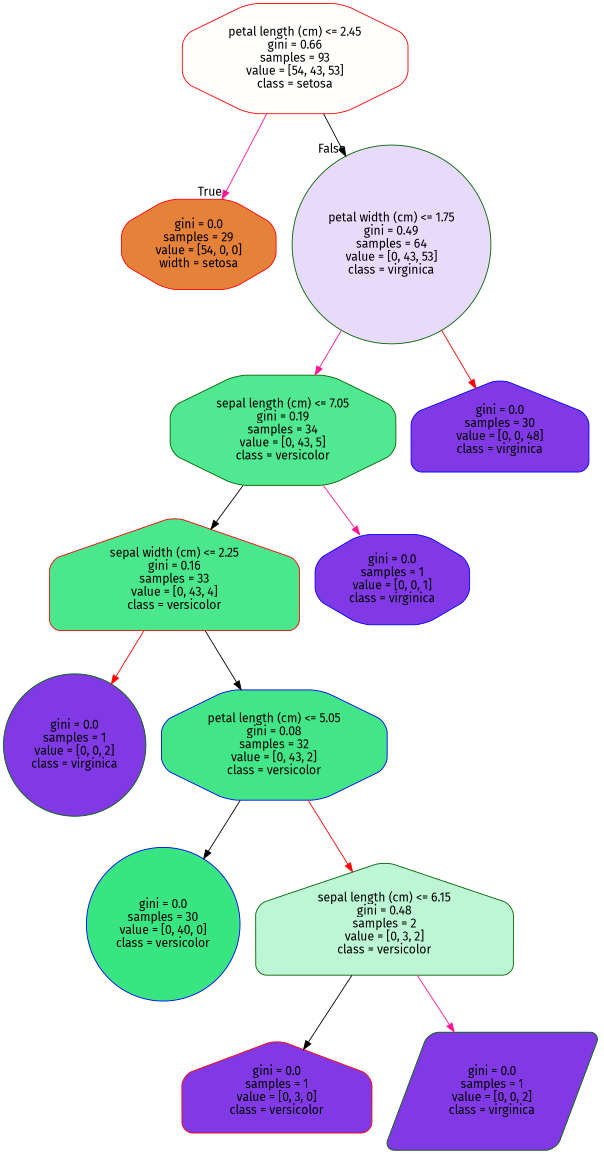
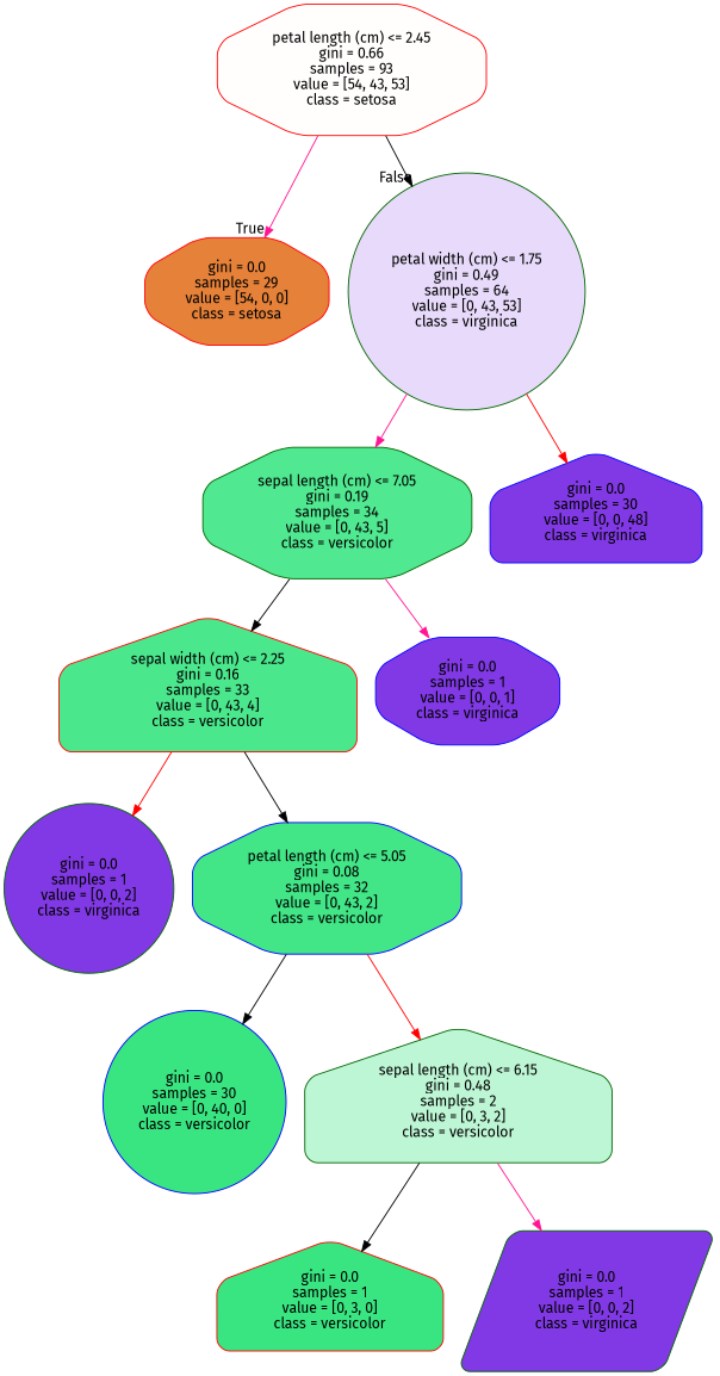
  digraph {
    fontname="Fira Sans"
    node [color=darkgreen fillcolor="#8139e5" fontname="Fira Sans" shape=octagon style="filled, rounded"]
    edge [color=black fontname="Fira Sans"]
    n1 [color=red fillcolor="#fffefd" label="petal length (cm) <= 2.45\ngini = 0.66\nsamples = 93\nvalue = [54, 43, 53]\nclass = setosa"]
-   n2 [color=red fillcolor="#e58139" label="gini = 0.0\nsamples = 29\nvalue = [54, 0, 0]\nwidth = setosa"]
+   n2 [color=red fillcolor="#e58139" label="gini = 0.0\nsamples = 29\nvalue = [54, 0, 0]\nclass = setosa"]
    n3 [fillcolor="#e7dafa" label="petal width (cm) <= 1.75\ngini = 0.49\nsamples = 64\nvalue = [0, 43, 53]\nclass = virginica" shape=circle]
    n4 [fillcolor="#50e890" label="sepal length (cm) <= 7.05\ngini = 0.19\nsamples = 34\nvalue = [0, 43, 5]\nclass = versicolor"]
    n5 [color=blue label="gini = 0.0\nsamples = 30\nvalue = [0, 0, 48]\nclass = virginica" shape=house]
    n6 [color=red fillcolor="#4be78d" label="sepal width (cm) <= 2.25\ngini = 0.16\nsamples = 33\nvalue = [0, 43, 4]\nclass = versicolor" shape=house]
    n7 [color=blue label="gini = 0.0\nsamples = 1\nvalue = [0, 0, 1]\nclass = virginica"]
    n8 [label="gini = 0.0\nsamples = 1\nvalue = [0, 0, 2]\nclass = virginica" shape=circle]
    n9 [color=blue fillcolor="#42e687" label="petal length (cm) <= 5.05\ngini = 0.08\nsamples = 32\nvalue = [0, 43, 2]\nclass = versicolor"]
    n10 [color=blue fillcolor="#39e581" label="gini = 0.0\nsamples = 30\nvalue = [0, 40, 0]\nclass = versicolor" shape=circle]
    n11 [fillcolor="#bdf6d5" label="sepal length (cm) <= 6.15\ngini = 0.48\nsamples = 2\nvalue = [0, 3, 2]\nclass = versicolor" shape=house]
-   n12 [color=red label="gini = 0.0\nsamples = 1\nvalue = [0, 3, 0]\nclass = versicolor" shape=house]
+   n12 [color=red fillcolor="#39e581" label="gini = 0.0\nsamples = 1\nvalue = [0, 3, 0]\nclass = versicolor" shape=house]
    n13 [label="gini = 0.0\nsamples = 1\nvalue = [0, 0, 2]\nclass = virginica" shape=parallelogram]
    n1 -> n2 [color=deeppink headlabel=True labelangle=45 labeldistance=2.5]
    n1 -> n3 [headlabel=False labelangle=-45 labeldistance=2.5]
    n3 -> n4 [color=deeppink]
    n3 -> n5 [color=red]
    n4 -> n6
    n4 -> n7 [color=deeppink]
    n6 -> n8 [color=red]
    n6 -> n9
    n9 -> n10
    n9 -> n11 [color=red]
    n11 -> n12
    n11 -> n13 [color=deeppink]
  }
